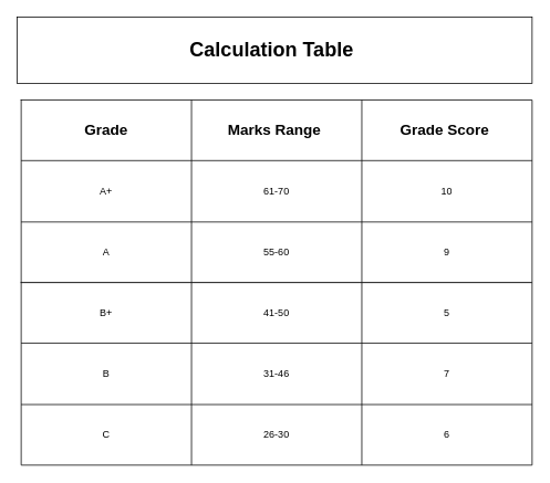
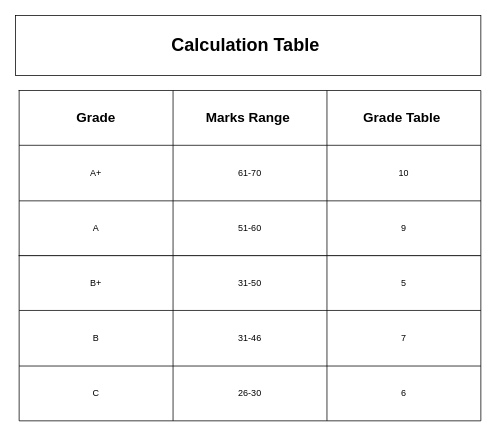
  <mxCell id="0" />
  <mxCell id="1" parent="0" />
  <mxCell id="2" value="&lt;h1&gt;Calculation Table&amp;nbsp;&lt;/h1&gt;" style="rounded=0;whiteSpace=wrap;html=1;" vertex="1" parent="1"><mxGeometry x="20" y="20" width="620" height="80" as="geometry" /></mxCell>
  <mxCell id="3" value="" style="shape=table;html=1;whiteSpace=wrap;startSize=0;container=1;collapsible=0;childLayout=tableLayout;" vertex="1" parent="1"><mxGeometry x="25" y="120" width="615" height="220" as="geometry" /></mxCell>
  <mxCell id="4" value="" style="shape=tableRow;horizontal=0;startSize=0;swimlaneHead=0;swimlaneBody=0;top=0;left=0;bottom=0;right=0;collapsible=0;dropTarget=0;fillColor=none;points=[[0,0.5],[1,0.5]];portConstraint=eastwest;" vertex="1" parent="3"><mxGeometry width="615" height="73" as="geometry" /></mxCell>
  <mxCell id="5" value="&lt;h2&gt;Grade&lt;/h2&gt;" style="shape=partialRectangle;html=1;whiteSpace=wrap;connectable=0;fillColor=none;top=0;left=0;bottom=0;right=0;overflow=hidden;" vertex="1" parent="4"><mxGeometry width="205" height="73" as="geometry"><mxRectangle width="205" height="73" as="alternateBounds" /></mxGeometry></mxCell>
  <mxCell id="6" value="&lt;h2&gt;Marks Range&amp;nbsp;&lt;/h2&gt;" style="shape=partialRectangle;html=1;whiteSpace=wrap;connectable=0;fillColor=none;top=0;left=0;bottom=0;right=0;overflow=hidden;" vertex="1" parent="4"><mxGeometry x="205" width="205" height="73" as="geometry"><mxRectangle width="205" height="73" as="alternateBounds" /></mxGeometry></mxCell>
- <mxCell id="7" value="&lt;h2&gt;Grade Score&amp;nbsp;&lt;/h2&gt;" style="shape=partialRectangle;html=1;whiteSpace=wrap;connectable=0;fillColor=none;top=0;left=0;bottom=0;right=0;overflow=hidden;" vertex="1" parent="4"><mxGeometry x="410" width="205" height="73" as="geometry"><mxRectangle width="205" height="73" as="alternateBounds" /></mxGeometry></mxCell>
+ <mxCell id="7" value="&lt;h2&gt;Grade Table&amp;nbsp;&lt;/h2&gt;" style="shape=partialRectangle;html=1;whiteSpace=wrap;connectable=0;fillColor=none;top=0;left=0;bottom=0;right=0;overflow=hidden;" vertex="1" parent="4"><mxGeometry x="410" width="205" height="73" as="geometry"><mxRectangle width="205" height="73" as="alternateBounds" /></mxGeometry></mxCell>
  <mxCell id="8" value="" style="shape=tableRow;horizontal=0;startSize=0;swimlaneHead=0;swimlaneBody=0;top=0;left=0;bottom=0;right=0;collapsible=0;dropTarget=0;fillColor=none;points=[[0,0.5],[1,0.5]];portConstraint=eastwest;" vertex="1" parent="3"><mxGeometry y="73" width="615" height="74" as="geometry" /></mxCell>
  <mxCell id="9" value="A+" style="shape=partialRectangle;html=1;whiteSpace=wrap;connectable=0;fillColor=none;top=0;left=0;bottom=0;right=0;overflow=hidden;" vertex="1" parent="8"><mxGeometry width="205" height="74" as="geometry"><mxRectangle width="205" height="74" as="alternateBounds" /></mxGeometry></mxCell>
  <mxCell id="10" value="61-70" style="shape=partialRectangle;html=1;whiteSpace=wrap;connectable=0;fillColor=none;top=0;left=0;bottom=0;right=0;overflow=hidden;" vertex="1" parent="8"><mxGeometry x="205" width="205" height="74" as="geometry"><mxRectangle width="205" height="74" as="alternateBounds" /></mxGeometry></mxCell>
  <mxCell id="11" value="10" style="shape=partialRectangle;html=1;whiteSpace=wrap;connectable=0;fillColor=none;top=0;left=0;bottom=0;right=0;overflow=hidden;" vertex="1" parent="8"><mxGeometry x="410" width="205" height="74" as="geometry"><mxRectangle width="205" height="74" as="alternateBounds" /></mxGeometry></mxCell>
  <mxCell id="12" value="" style="shape=tableRow;horizontal=0;startSize=0;swimlaneHead=0;swimlaneBody=0;top=0;left=0;bottom=0;right=0;collapsible=0;dropTarget=0;fillColor=none;points=[[0,0.5],[1,0.5]];portConstraint=eastwest;" vertex="1" parent="3"><mxGeometry y="147" width="615" height="73" as="geometry" /></mxCell>
  <mxCell id="13" value="A" style="shape=partialRectangle;html=1;whiteSpace=wrap;connectable=0;fillColor=none;top=0;left=0;bottom=0;right=0;overflow=hidden;" vertex="1" parent="12"><mxGeometry width="205" height="73" as="geometry"><mxRectangle width="205" height="73" as="alternateBounds" /></mxGeometry></mxCell>
- <mxCell id="14" value="55-60" style="shape=partialRectangle;html=1;whiteSpace=wrap;connectable=0;fillColor=none;top=0;left=0;bottom=0;right=0;overflow=hidden;" vertex="1" parent="12"><mxGeometry x="205" width="205" height="73" as="geometry"><mxRectangle width="205" height="73" as="alternateBounds" /></mxGeometry></mxCell>
+ <mxCell id="14" value="51-60" style="shape=partialRectangle;html=1;whiteSpace=wrap;connectable=0;fillColor=none;top=0;left=0;bottom=0;right=0;overflow=hidden;" vertex="1" parent="12"><mxGeometry x="205" width="205" height="73" as="geometry"><mxRectangle width="205" height="73" as="alternateBounds" /></mxGeometry></mxCell>
  <mxCell id="15" value="9" style="shape=partialRectangle;html=1;whiteSpace=wrap;connectable=0;fillColor=none;top=0;left=0;bottom=0;right=0;overflow=hidden;pointerEvents=1;" vertex="1" parent="12"><mxGeometry x="410" width="205" height="73" as="geometry"><mxRectangle width="205" height="73" as="alternateBounds" /></mxGeometry></mxCell>
  <mxCell id="16" value="" style="shape=table;html=1;whiteSpace=wrap;startSize=0;container=1;collapsible=0;childLayout=tableLayout;" vertex="1" parent="1"><mxGeometry x="25" y="340" width="615" height="220" as="geometry" /></mxCell>
  <mxCell id="17" value="" style="shape=tableRow;horizontal=0;startSize=0;swimlaneHead=0;swimlaneBody=0;top=0;left=0;bottom=0;right=0;collapsible=0;dropTarget=0;fillColor=none;points=[[0,0.5],[1,0.5]];portConstraint=eastwest;" vertex="1" parent="16"><mxGeometry width="615" height="73" as="geometry" /></mxCell>
  <mxCell id="18" value="B+" style="shape=partialRectangle;html=1;whiteSpace=wrap;connectable=0;fillColor=none;top=0;left=0;bottom=0;right=0;overflow=hidden;" vertex="1" parent="17"><mxGeometry width="205" height="73" as="geometry"><mxRectangle width="205" height="73" as="alternateBounds" /></mxGeometry></mxCell>
- <mxCell id="19" value="41-50" style="shape=partialRectangle;html=1;whiteSpace=wrap;connectable=0;fillColor=none;top=0;left=0;bottom=0;right=0;overflow=hidden;" vertex="1" parent="17"><mxGeometry x="205" width="205" height="73" as="geometry"><mxRectangle width="205" height="73" as="alternateBounds" /></mxGeometry></mxCell>
+ <mxCell id="19" value="31-50" style="shape=partialRectangle;html=1;whiteSpace=wrap;connectable=0;fillColor=none;top=0;left=0;bottom=0;right=0;overflow=hidden;" vertex="1" parent="17"><mxGeometry x="205" width="205" height="73" as="geometry"><mxRectangle width="205" height="73" as="alternateBounds" /></mxGeometry></mxCell>
  <mxCell id="20" value="5" style="shape=partialRectangle;html=1;whiteSpace=wrap;connectable=0;fillColor=none;top=0;left=0;bottom=0;right=0;overflow=hidden;" vertex="1" parent="17"><mxGeometry x="410" width="205" height="73" as="geometry"><mxRectangle width="205" height="73" as="alternateBounds" /></mxGeometry></mxCell>
  <mxCell id="21" value="" style="shape=tableRow;horizontal=0;startSize=0;swimlaneHead=0;swimlaneBody=0;top=0;left=0;bottom=0;right=0;collapsible=0;dropTarget=0;fillColor=none;points=[[0,0.5],[1,0.5]];portConstraint=eastwest;" vertex="1" parent="16"><mxGeometry y="73" width="615" height="74" as="geometry" /></mxCell>
  <mxCell id="22" value="B" style="shape=partialRectangle;html=1;whiteSpace=wrap;connectable=0;fillColor=none;top=0;left=0;bottom=0;right=0;overflow=hidden;" vertex="1" parent="21"><mxGeometry width="205" height="74" as="geometry"><mxRectangle width="205" height="74" as="alternateBounds" /></mxGeometry></mxCell>
  <mxCell id="23" value="31-46" style="shape=partialRectangle;html=1;whiteSpace=wrap;connectable=0;fillColor=none;top=0;left=0;bottom=0;right=0;overflow=hidden;" vertex="1" parent="21"><mxGeometry x="205" width="205" height="74" as="geometry"><mxRectangle width="205" height="74" as="alternateBounds" /></mxGeometry></mxCell>
  <mxCell id="24" value="7" style="shape=partialRectangle;html=1;whiteSpace=wrap;connectable=0;fillColor=none;top=0;left=0;bottom=0;right=0;overflow=hidden;" vertex="1" parent="21"><mxGeometry x="410" width="205" height="74" as="geometry"><mxRectangle width="205" height="74" as="alternateBounds" /></mxGeometry></mxCell>
  <mxCell id="25" value="" style="shape=tableRow;horizontal=0;startSize=0;swimlaneHead=0;swimlaneBody=0;top=0;left=0;bottom=0;right=0;collapsible=0;dropTarget=0;fillColor=none;points=[[0,0.5],[1,0.5]];portConstraint=eastwest;" vertex="1" parent="16"><mxGeometry y="147" width="615" height="73" as="geometry" /></mxCell>
  <mxCell id="26" value="C" style="shape=partialRectangle;html=1;whiteSpace=wrap;connectable=0;fillColor=none;top=0;left=0;bottom=0;right=0;overflow=hidden;" vertex="1" parent="25"><mxGeometry width="205" height="73" as="geometry"><mxRectangle width="205" height="73" as="alternateBounds" /></mxGeometry></mxCell>
  <mxCell id="27" value="26-30" style="shape=partialRectangle;html=1;whiteSpace=wrap;connectable=0;fillColor=none;top=0;left=0;bottom=0;right=0;overflow=hidden;" vertex="1" parent="25"><mxGeometry x="205" width="205" height="73" as="geometry"><mxRectangle width="205" height="73" as="alternateBounds" /></mxGeometry></mxCell>
  <mxCell id="28" value="6" style="shape=partialRectangle;html=1;whiteSpace=wrap;connectable=0;fillColor=none;top=0;left=0;bottom=0;right=0;overflow=hidden;pointerEvents=1;" vertex="1" parent="25"><mxGeometry x="410" width="205" height="73" as="geometry"><mxRectangle width="205" height="73" as="alternateBounds" /></mxGeometry></mxCell>
